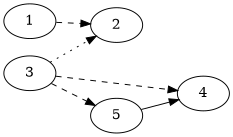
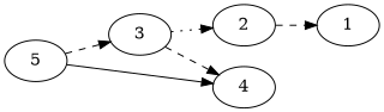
  digraph {
    rankdir=LR
    edge [style=dashed]
    1
    2
    3
    4
    5
-   1 -> 2
+   2 -> 1
    3 -> 2 [style=dotted]
    3 -> 4
-   3 -> 5
+   5 -> 3
    5 -> 4 [style=solid]
  }
